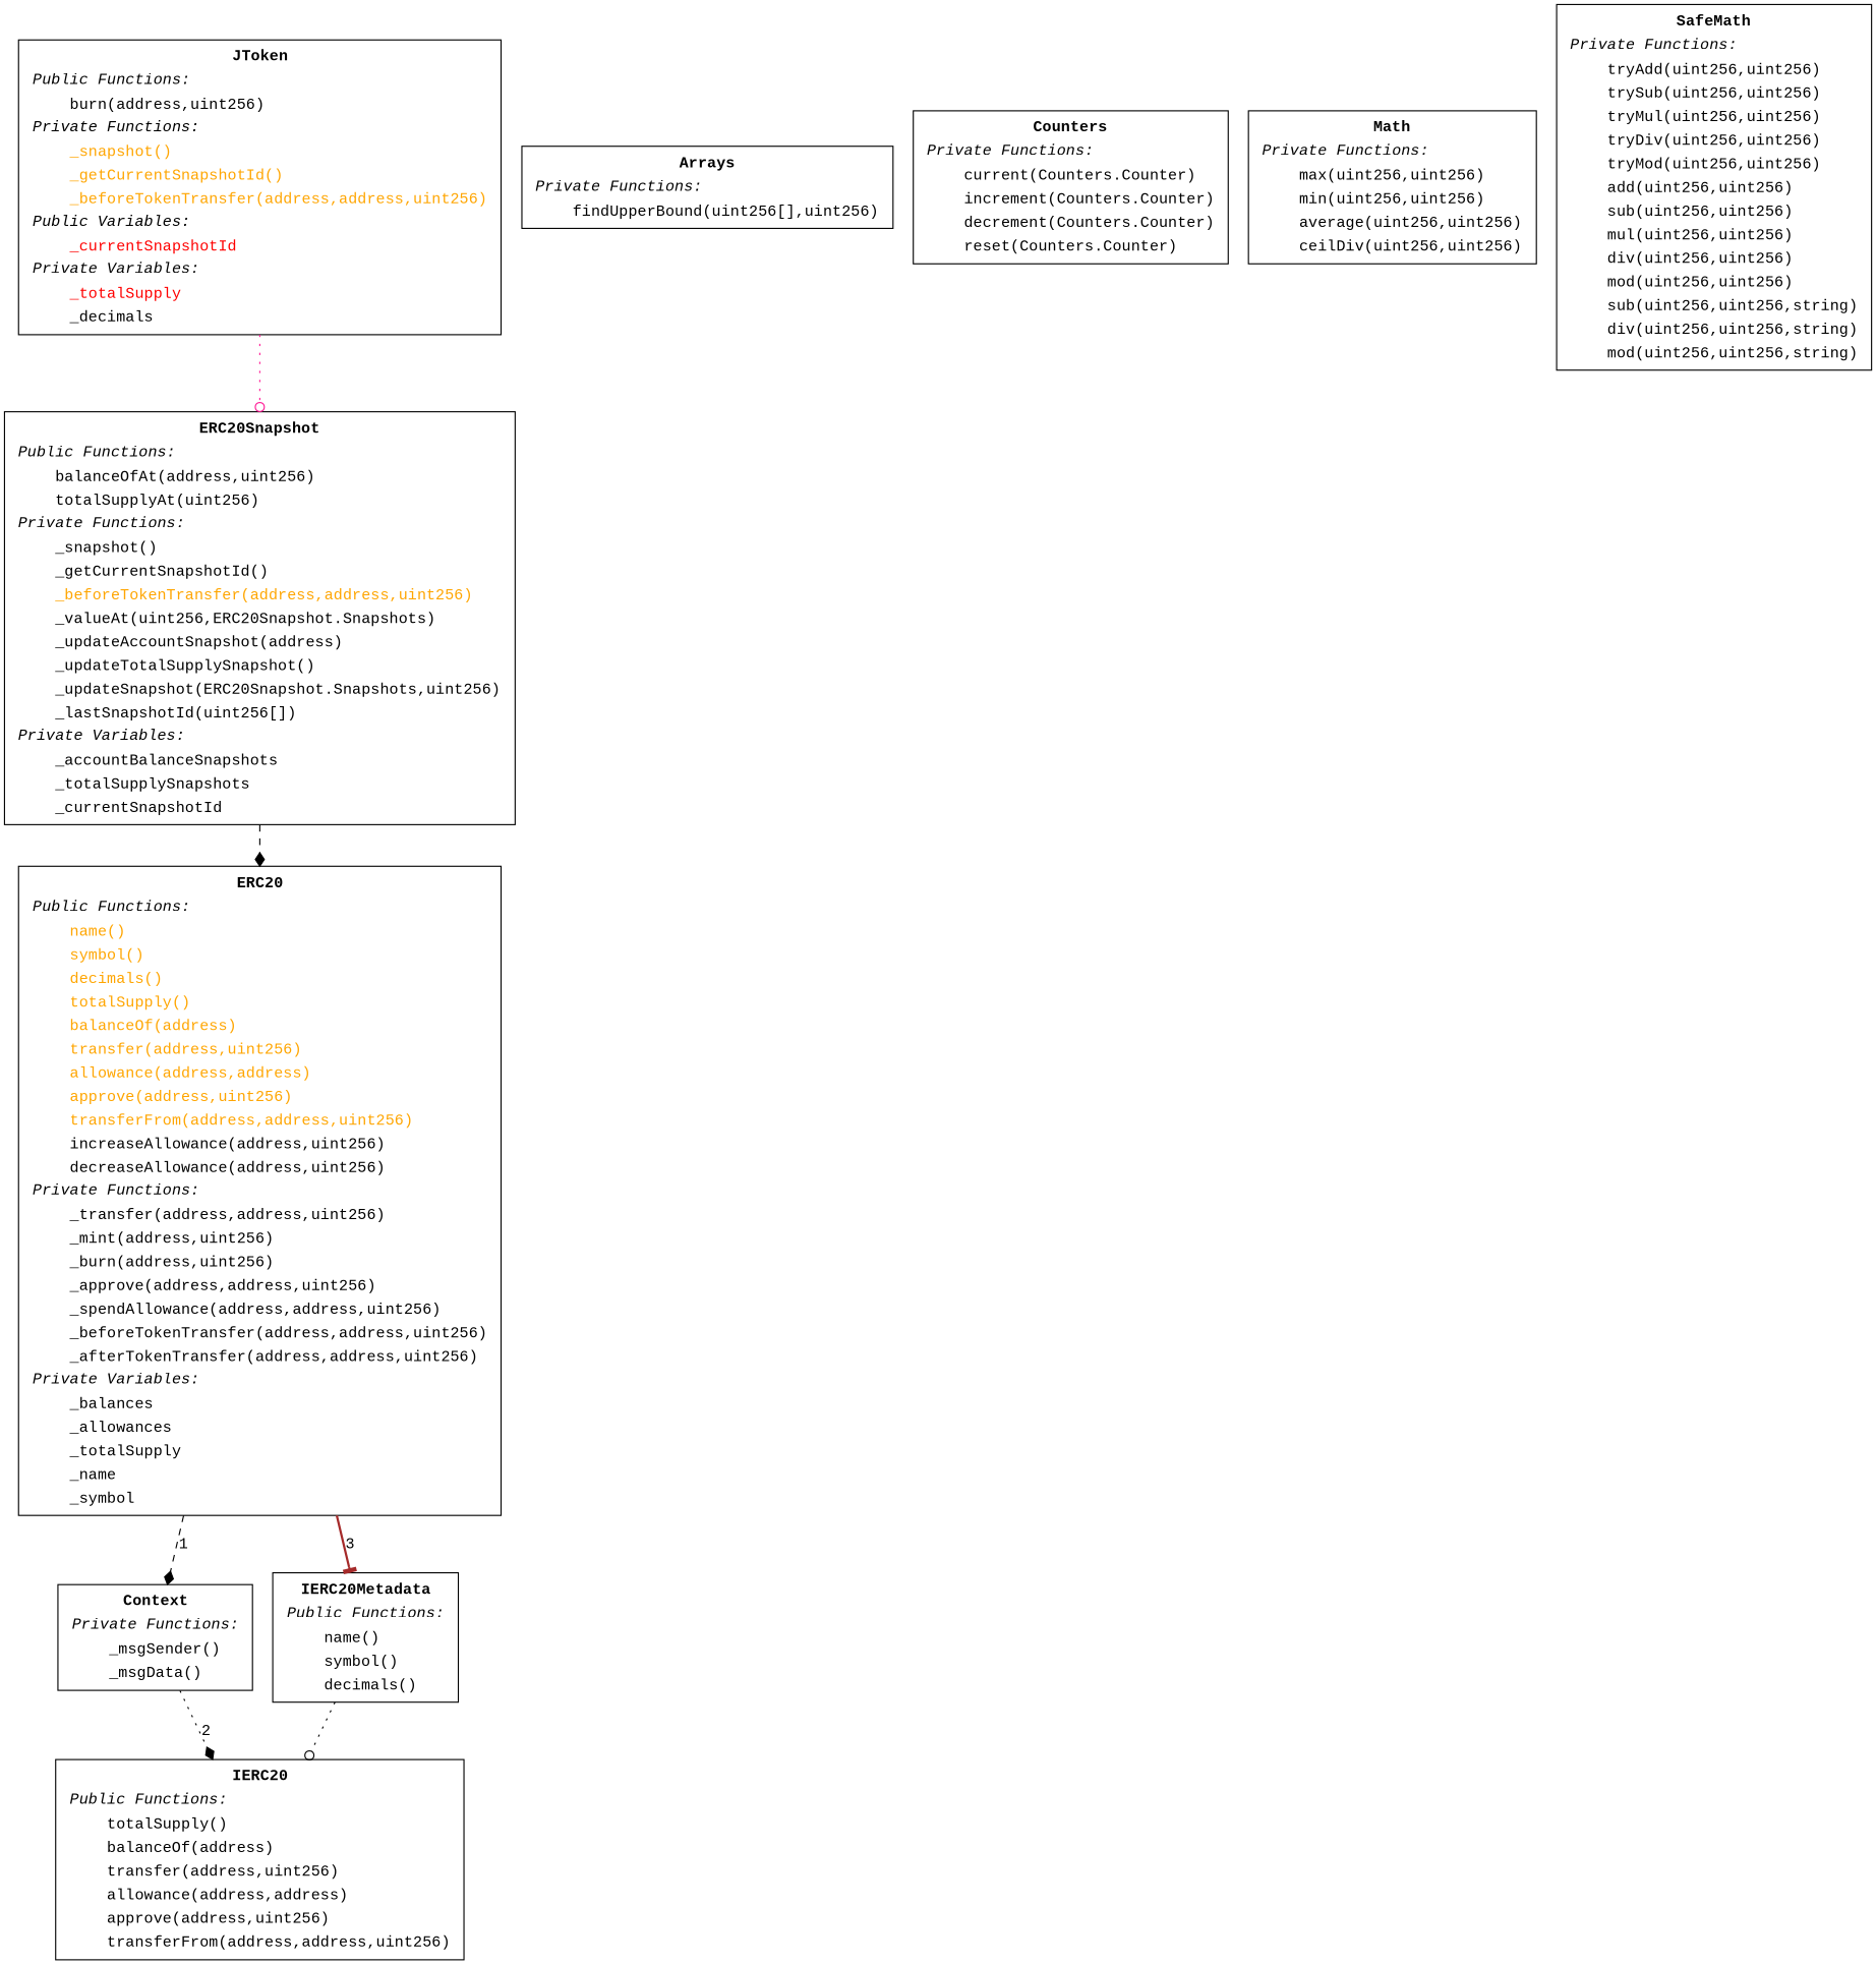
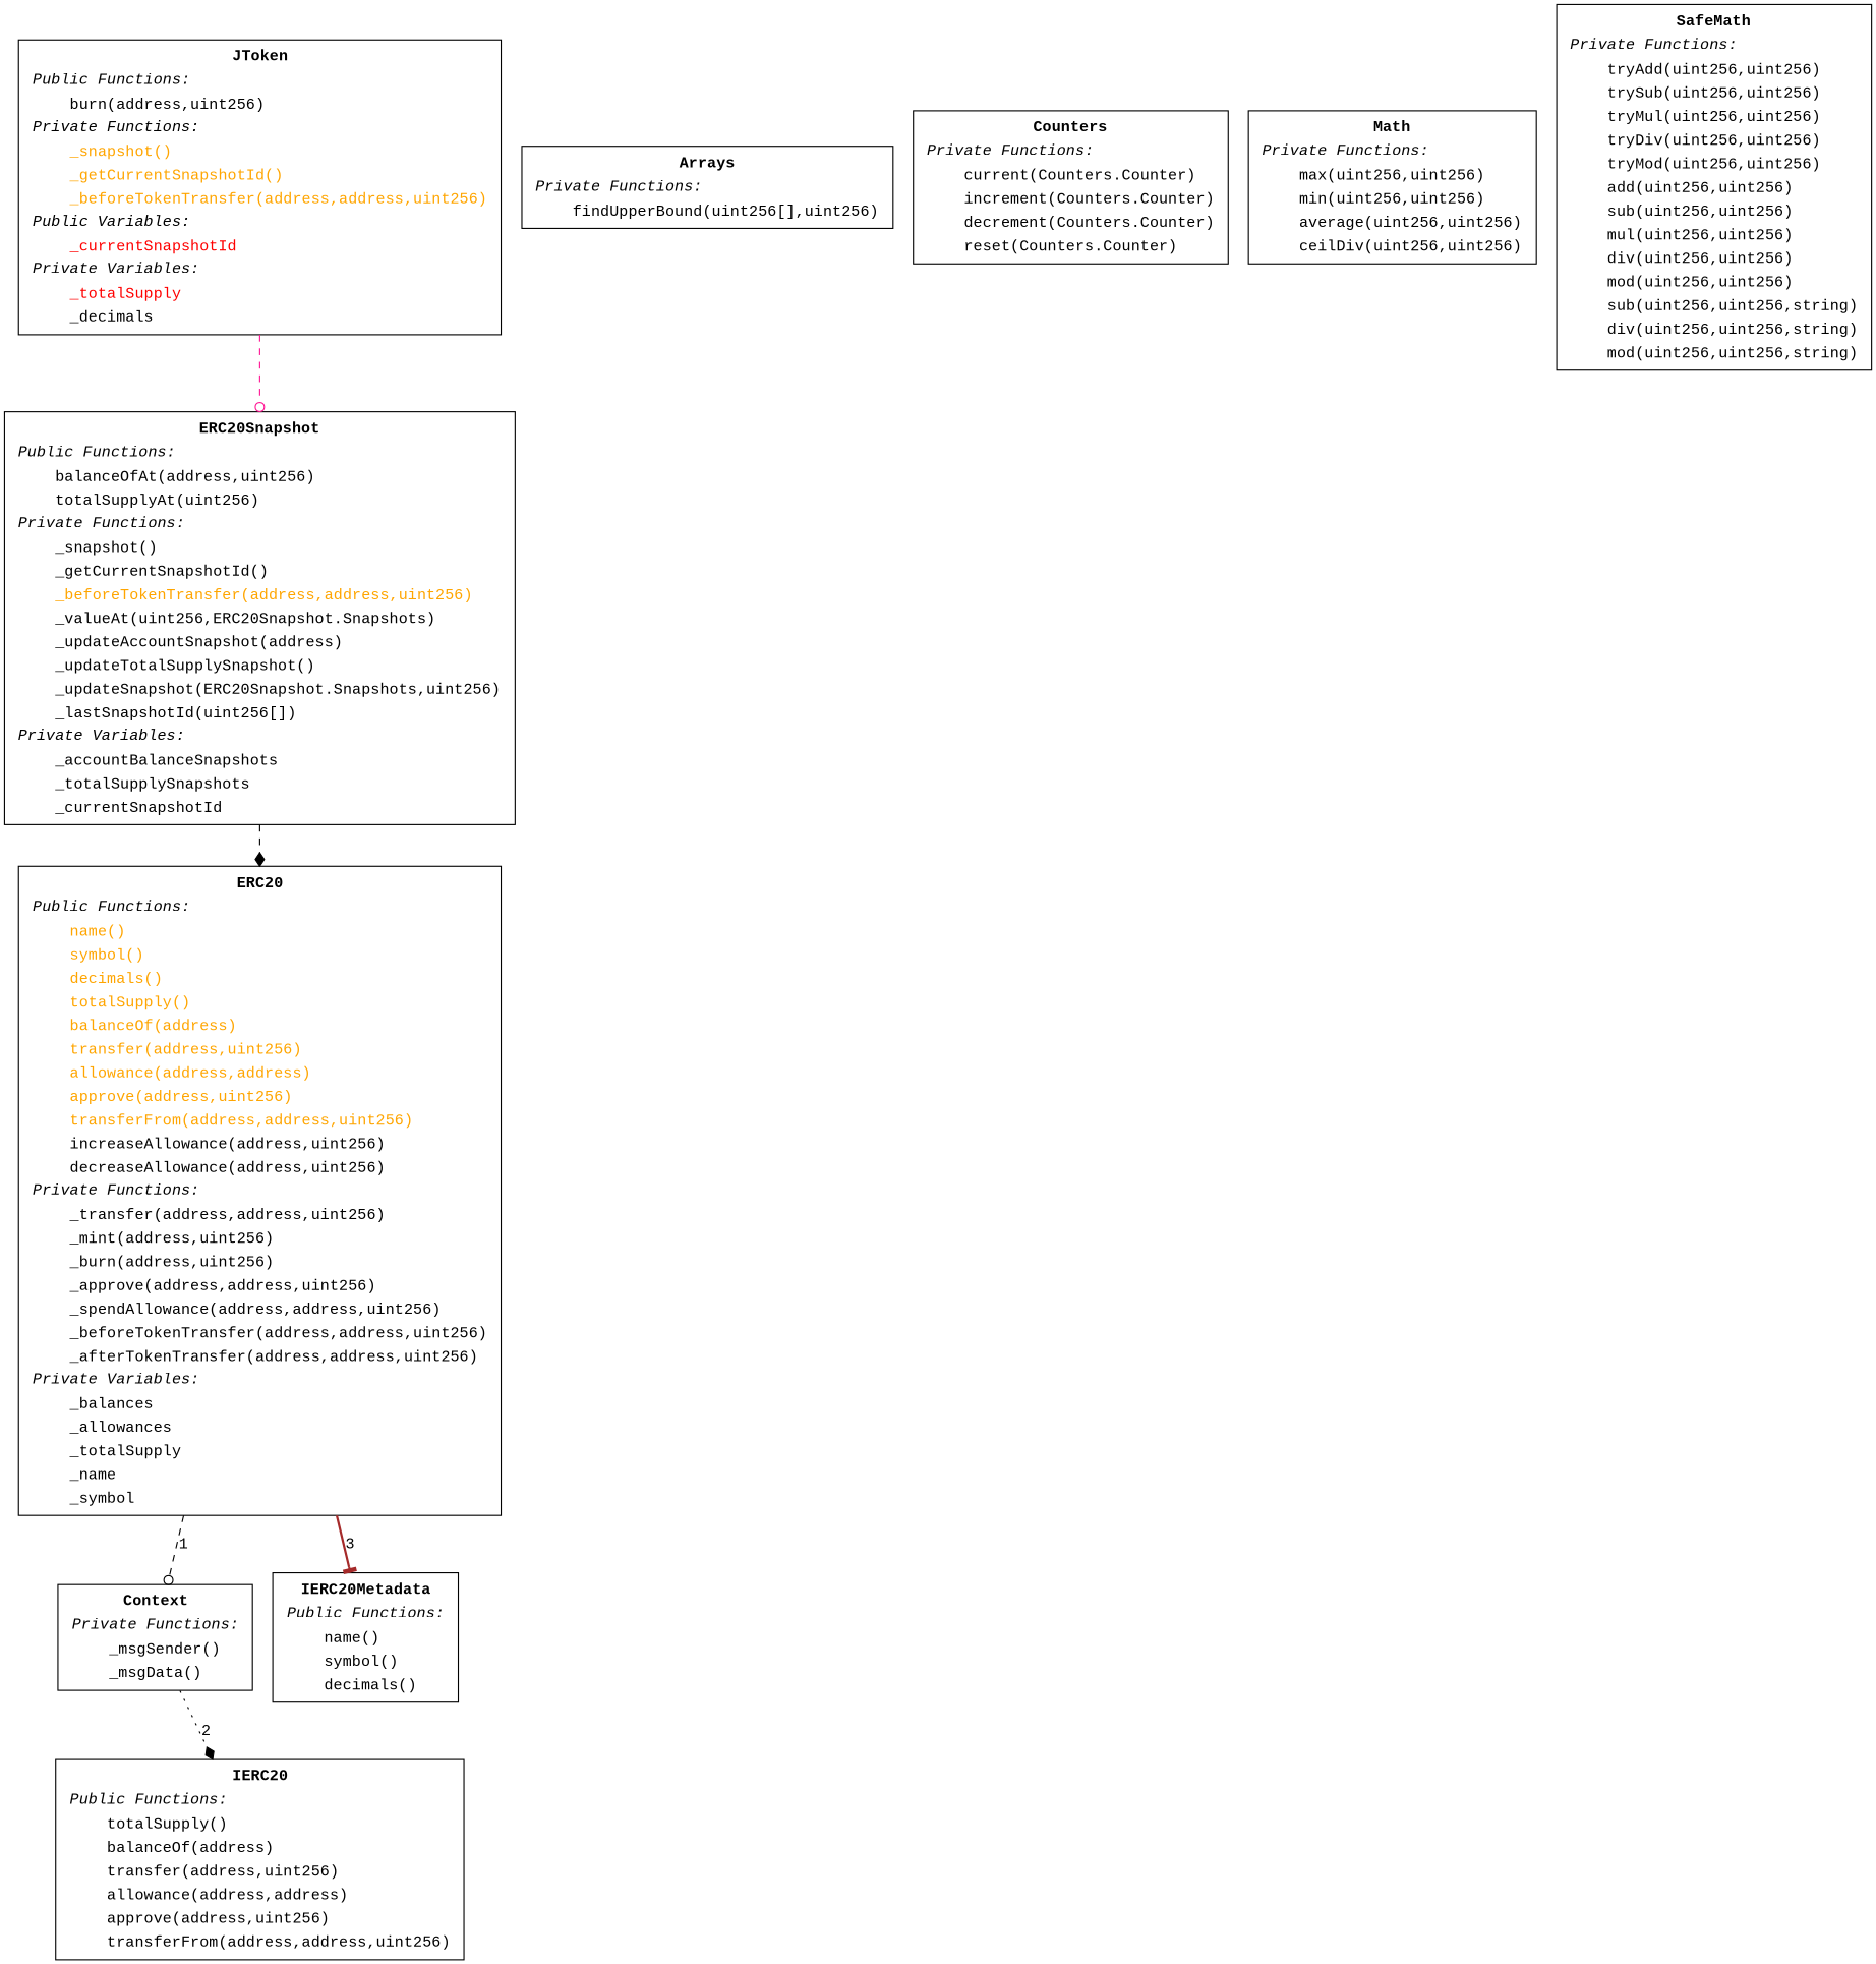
  digraph {
    fontname="Liberation Mono"
    node [fontname="Liberation Mono" shape=box]
    edge [arrowhead=odot color=black fontname="Liberation Mono" style=dotted]
    n1 [label=< <TABLE border="0"><TR><TD align="center"><B>ERC20</B></TD></TR><TR><TD align="left"><I>Public Functions:</I></TD></TR><TR><TD align="left"><font color="#FFA500">    name()</font></TD></TR><TR><TD align="left"><font color="#FFA500">    symbol()</font></TD></TR><TR><TD align="left"><font color="#FFA500">    decimals()</font></TD></TR><TR><TD align="left"><font color="#FFA500">    totalSupply()</font></TD></TR><TR><TD align="left"><font color="#FFA500">    balanceOf(address)</font></TD></TR><TR><TD align="left"><font color="#FFA500">    transfer(address,uint256)</font></TD></TR><TR><TD align="left"><font color="#FFA500">    allowance(address,address)</font></TD></TR><TR><TD align="left"><font color="#FFA500">    approve(address,uint256)</font></TD></TR><TR><TD align="left"><font color="#FFA500">    transferFrom(address,address,uint256)</font></TD></TR><TR><TD align="left">    increaseAllowance(address,uint256)</TD></TR><TR><TD align="left">    decreaseAllowance(address,uint256)</TD></TR><TR><TD align="left"><I>Private Functions:</I></TD></TR><TR><TD align="left">    _transfer(address,address,uint256)</TD></TR><TR><TD align="left">    _mint(address,uint256)</TD></TR><TR><TD align="left">    _burn(address,uint256)</TD></TR><TR><TD align="left">    _approve(address,address,uint256)</TD></TR><TR><TD align="left">    _spendAllowance(address,address,uint256)</TD></TR><TR><TD align="left">    _beforeTokenTransfer(address,address,uint256)</TD></TR><TR><TD align="left">    _afterTokenTransfer(address,address,uint256)</TD></TR><TR><TD align="left"><I>Private Variables:</I></TD></TR><TR><TD align="left">    _balances</TD></TR><TR><TD align="left">    _allowances</TD></TR><TR><TD align="left">    _totalSupply</TD></TR><TR><TD align="left">    _name</TD></TR><TR><TD align="left">    _symbol</TD></TR></TABLE> >]
    n2 [label=< <TABLE border="0"><TR><TD align="center"><B>Context</B></TD></TR><TR><TD align="left"><I>Private Functions:</I></TD></TR><TR><TD align="left">    _msgSender()</TD></TR><TR><TD align="left">    _msgData()</TD></TR></TABLE> >]
    n3 [label=< <TABLE border="0"><TR><TD align="center"><B>IERC20Metadata</B></TD></TR><TR><TD align="left"><I>Public Functions:</I></TD></TR><TR><TD align="left">    name()</TD></TR><TR><TD align="left">    symbol()</TD></TR><TR><TD align="left">    decimals()</TD></TR></TABLE> >]
    n4 [label=< <TABLE border="0"><TR><TD align="center"><B>IERC20</B></TD></TR><TR><TD align="left"><I>Public Functions:</I></TD></TR><TR><TD align="left">    totalSupply()</TD></TR><TR><TD align="left">    balanceOf(address)</TD></TR><TR><TD align="left">    transfer(address,uint256)</TD></TR><TR><TD align="left">    allowance(address,address)</TD></TR><TR><TD align="left">    approve(address,uint256)</TD></TR><TR><TD align="left">    transferFrom(address,address,uint256)</TD></TR></TABLE> >]
    n5 [label=< <TABLE border="0"><TR><TD align="center"><B>ERC20Snapshot</B></TD></TR><TR><TD align="left"><I>Public Functions:</I></TD></TR><TR><TD align="left">    balanceOfAt(address,uint256)</TD></TR><TR><TD align="left">    totalSupplyAt(uint256)</TD></TR><TR><TD align="left"><I>Private Functions:</I></TD></TR><TR><TD align="left">    _snapshot()</TD></TR><TR><TD align="left">    _getCurrentSnapshotId()</TD></TR><TR><TD align="left"><font color="#FFA500">    _beforeTokenTransfer(address,address,uint256)</font></TD></TR><TR><TD align="left">    _valueAt(uint256,ERC20Snapshot.Snapshots)</TD></TR><TR><TD align="left">    _updateAccountSnapshot(address)</TD></TR><TR><TD align="left">    _updateTotalSupplySnapshot()</TD></TR><TR><TD align="left">    _updateSnapshot(ERC20Snapshot.Snapshots,uint256)</TD></TR><TR><TD align="left">    _lastSnapshotId(uint256[])</TD></TR><TR><TD align="left"><I>Private Variables:</I></TD></TR><TR><TD align="left">    _accountBalanceSnapshots</TD></TR><TR><TD align="left">    _totalSupplySnapshots</TD></TR><TR><TD align="left">    _currentSnapshotId</TD></TR></TABLE> >]
    n6 [label=< <TABLE border="0"><TR><TD align="center"><B>Arrays</B></TD></TR><TR><TD align="left"><I>Private Functions:</I></TD></TR><TR><TD align="left">    findUpperBound(uint256[],uint256)</TD></TR></TABLE> >]
    n7 [label=< <TABLE border="0"><TR><TD align="center"><B>Counters</B></TD></TR><TR><TD align="left"><I>Private Functions:</I></TD></TR><TR><TD align="left">    current(Counters.Counter)</TD></TR><TR><TD align="left">    increment(Counters.Counter)</TD></TR><TR><TD align="left">    decrement(Counters.Counter)</TD></TR><TR><TD align="left">    reset(Counters.Counter)</TD></TR></TABLE> >]
    n8 [label=< <TABLE border="0"><TR><TD align="center"><B>Math</B></TD></TR><TR><TD align="left"><I>Private Functions:</I></TD></TR><TR><TD align="left">    max(uint256,uint256)</TD></TR><TR><TD align="left">    min(uint256,uint256)</TD></TR><TR><TD align="left">    average(uint256,uint256)</TD></TR><TR><TD align="left">    ceilDiv(uint256,uint256)</TD></TR></TABLE> >]
    n9 [label=< <TABLE border="0"><TR><TD align="center"><B>SafeMath</B></TD></TR><TR><TD align="left"><I>Private Functions:</I></TD></TR><TR><TD align="left">    tryAdd(uint256,uint256)</TD></TR><TR><TD align="left">    trySub(uint256,uint256)</TD></TR><TR><TD align="left">    tryMul(uint256,uint256)</TD></TR><TR><TD align="left">    tryDiv(uint256,uint256)</TD></TR><TR><TD align="left">    tryMod(uint256,uint256)</TD></TR><TR><TD align="left">    add(uint256,uint256)</TD></TR><TR><TD align="left">    sub(uint256,uint256)</TD></TR><TR><TD align="left">    mul(uint256,uint256)</TD></TR><TR><TD align="left">    div(uint256,uint256)</TD></TR><TR><TD align="left">    mod(uint256,uint256)</TD></TR><TR><TD align="left">    sub(uint256,uint256,string)</TD></TR><TR><TD align="left">    div(uint256,uint256,string)</TD></TR><TR><TD align="left">    mod(uint256,uint256,string)</TD></TR></TABLE> >]
    n10 [label=< <TABLE border="0"><TR><TD align="center"><B>JToken</B></TD></TR><TR><TD align="left"><I>Public Functions:</I></TD></TR><TR><TD align="left">    burn(address,uint256)</TD></TR><TR><TD align="left"><I>Private Functions:</I></TD></TR><TR><TD align="left"><font color="#FFA500">    _snapshot()</font></TD></TR><TR><TD align="left"><font color="#FFA500">    _getCurrentSnapshotId()</font></TD></TR><TR><TD align="left"><font color="#FFA500">    _beforeTokenTransfer(address,address,uint256)</font></TD></TR><TR><TD align="left"><I>Public Variables:</I></TD></TR><TR><TD align="left"><font color="red">    _currentSnapshotId</font></TD></TR><TR><TD align="left"><I>Private Variables:</I></TD></TR><TR><TD align="left"><font color="red">    _totalSupply</font></TD></TR><TR><TD align="left">    _decimals</TD></TR></TABLE> >]
-   n1 -> n2 [arrowhead=diamond label=1 style=dashed]
+   n1 -> n2 [label=1 style=dashed]
    n1 -> n3 [arrowhead=tee color=brown label=3 style=bold]
    n2 -> n4 [arrowhead=diamond label=2]
-   n3 -> n4
    n5 -> n1 [arrowhead=diamond style=dashed]
-   n10 -> n5 [color=deeppink]
+   n10 -> n5 [color=deeppink style=dashed]
  }
